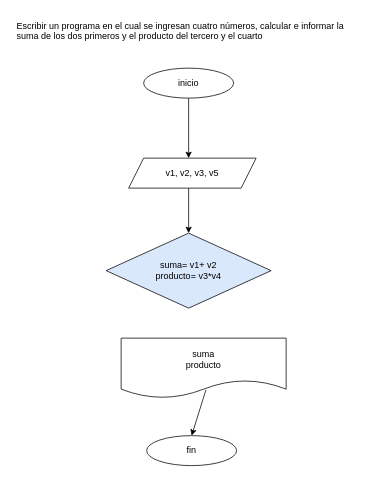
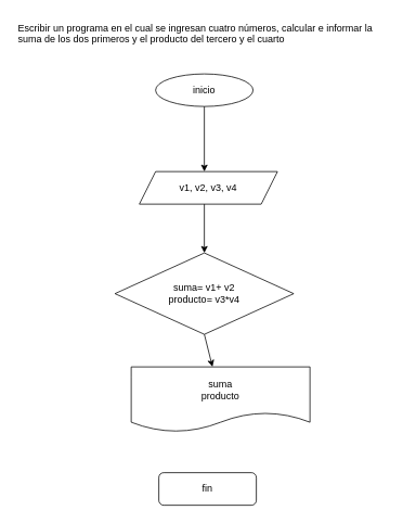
  <mxCell id="0" />
  <mxCell id="1" parent="0" />
  <mxCell id="2" value="Escribir un programa en el cual se ingresan cuatro números, calcular e informar la&#10;suma de los dos primeros y el producto del tercero y el cuarto" style="text;whiteSpace=wrap;html=1;" vertex="1" parent="1"><mxGeometry x="20" y="20" width="470" height="50" as="geometry" /></mxCell>
  <mxCell id="3" value="inicio" style="ellipse;whiteSpace=wrap;html=1;" vertex="1" parent="1"><mxGeometry x="191" y="90" width="120" height="40" as="geometry" /></mxCell>
  <mxCell id="4" value="" style="endArrow=classic;html=1;rounded=0;exitX=0.5;exitY=1;exitDx=0;exitDy=0;" edge="1" parent="1" source="3"><mxGeometry width="50" height="50" relative="1" as="geometry"><mxPoint x="231" y="140" as="sourcePoint" /><mxPoint x="251" y="210" as="targetPoint" /></mxGeometry></mxCell>
- <mxCell id="5" value="v1, v2, v3, v5" style="shape=parallelogram;perimeter=parallelogramPerimeter;whiteSpace=wrap;html=1;fixedSize=1;" vertex="1" parent="1"><mxGeometry x="171" y="210" width="170" height="40" as="geometry" /></mxCell>
- <mxCell id="6" value="suma= v1+ v2&lt;br&gt;producto= v3*v4" style="rhombus;whiteSpace=wrap;html=1;fillColor=#dae8fc;" vertex="1" parent="1"><mxGeometry x="141" y="310" width="220" height="100" as="geometry" /></mxCell>
+ <mxCell id="5" value="v1, v2, v3, v4" style="shape=parallelogram;perimeter=parallelogramPerimeter;whiteSpace=wrap;html=1;fixedSize=1;" vertex="1" parent="1"><mxGeometry x="171" y="210" width="170" height="40" as="geometry" /></mxCell>
+ <mxCell id="6" value="suma= v1+ v2&lt;br&gt;producto= v3*v4" style="rhombus;whiteSpace=wrap;html=1;" vertex="1" parent="1"><mxGeometry x="141" y="310" width="220" height="100" as="geometry" /></mxCell>
  <mxCell id="7" value="" style="endArrow=classic;html=1;rounded=0;" edge="1" parent="1"><mxGeometry width="50" height="50" relative="1" as="geometry"><mxPoint x="251" y="250" as="sourcePoint" /><mxPoint x="251" y="310" as="targetPoint" /></mxGeometry></mxCell>
+ <mxCell id="8" value="" style="endArrow=classic;html=1;rounded=0;exitX=0.5;exitY=1;exitDx=0;exitDy=0;" edge="1" parent="1" source="6" target="9"><mxGeometry width="50" height="50" relative="1" as="geometry"><mxPoint x="271" y="180" as="sourcePoint" /><mxPoint x="251" y="470" as="targetPoint" /></mxGeometry></mxCell>
  <mxCell id="9" value="suma&lt;br&gt;producto" style="shape=document;whiteSpace=wrap;html=1;boundedLbl=1;" vertex="1" parent="1"><mxGeometry x="161" y="450" width="220" height="80" as="geometry" /></mxCell>
- <mxCell id="10" value="fin" style="ellipse;whiteSpace=wrap;html=1;" vertex="1" parent="1"><mxGeometry x="195" y="580" width="120" height="40" as="geometry" /></mxCell>
- <mxCell id="11" value="" style="endArrow=classic;html=1;rounded=0;exitX=0.514;exitY=0.863;exitDx=0;exitDy=0;exitPerimeter=0;entryX=0.5;entryY=0;entryDx=0;entryDy=0;" edge="1" parent="1" source="9" target="10"><mxGeometry width="50" height="50" relative="1" as="geometry"><mxPoint x="231" y="320" as="sourcePoint" /><mxPoint x="281" y="270" as="targetPoint" /></mxGeometry></mxCell>
+ <mxCell id="10" value="fin" style="whiteSpace=wrap;html=1;rounded=1;" vertex="1" parent="1"><mxGeometry x="195" y="580" width="120" height="40" as="geometry" /></mxCell>
